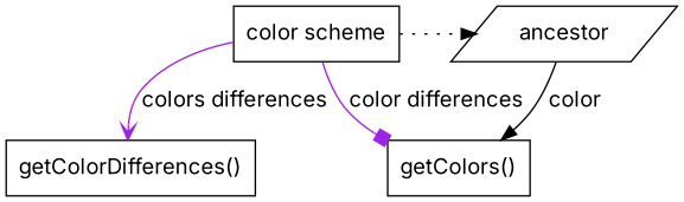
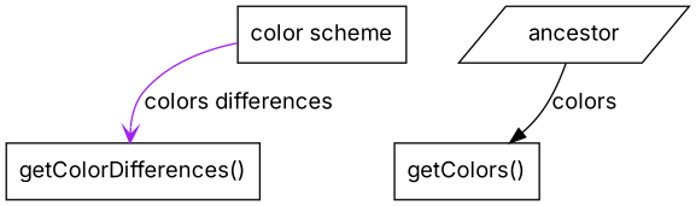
  digraph {
    fontname=Inter
    node [fontname=Inter shape=box]
    edge [arrowhead=normal color=black fontname=Inter]
    n1 [label="color scheme"]
    n2 [label=ancestor shape=parallelogram]
    n3 [label="getColorDifferences()"]
    n4 [label="getColors()"]
    subgraph sub_1 {
      rank=same
      n1
      n2
    }
-   n1 -> n2 [style=dotted]
    n1 -> n3 [arrowhead=vee color=purple label="colors differences"]
-   n1 -> n4 [arrowhead=box color=purple label="color differences"]
-   n2 -> n4 [label=color]
+   n2 -> n4 [label=colors]
  }
